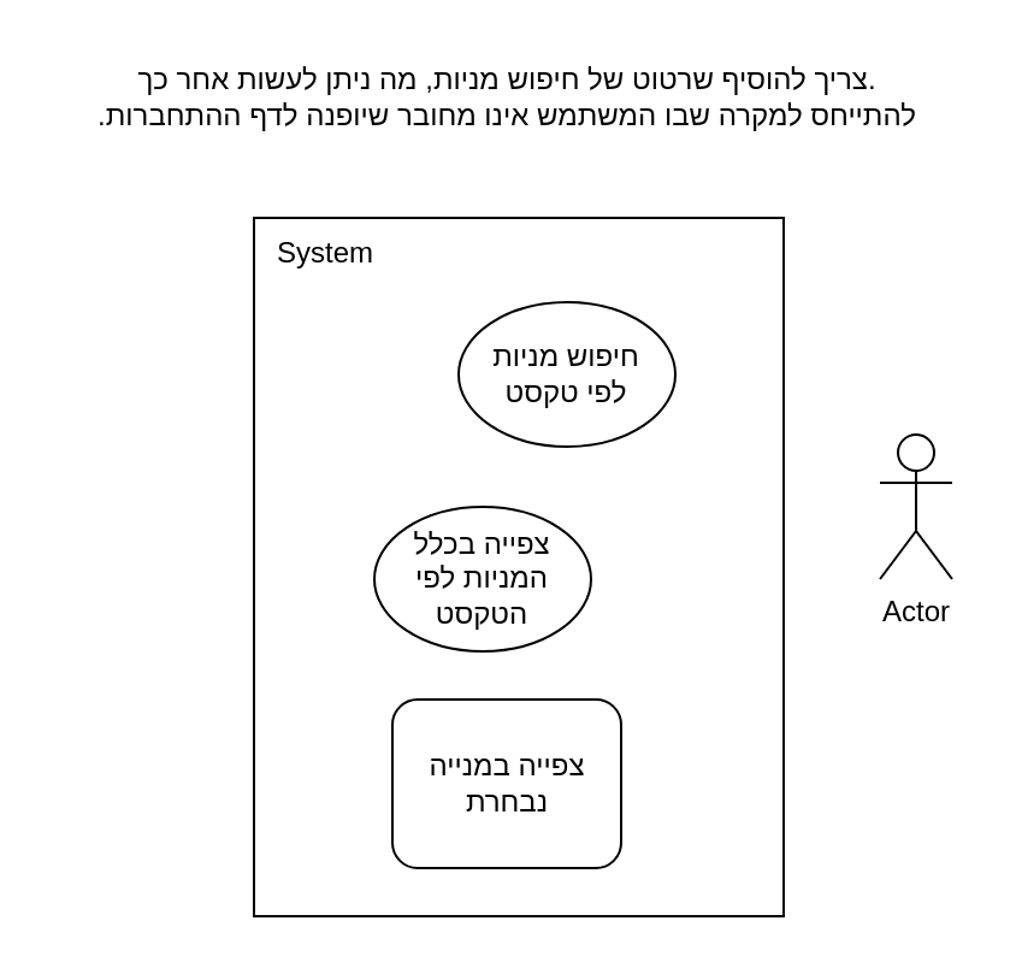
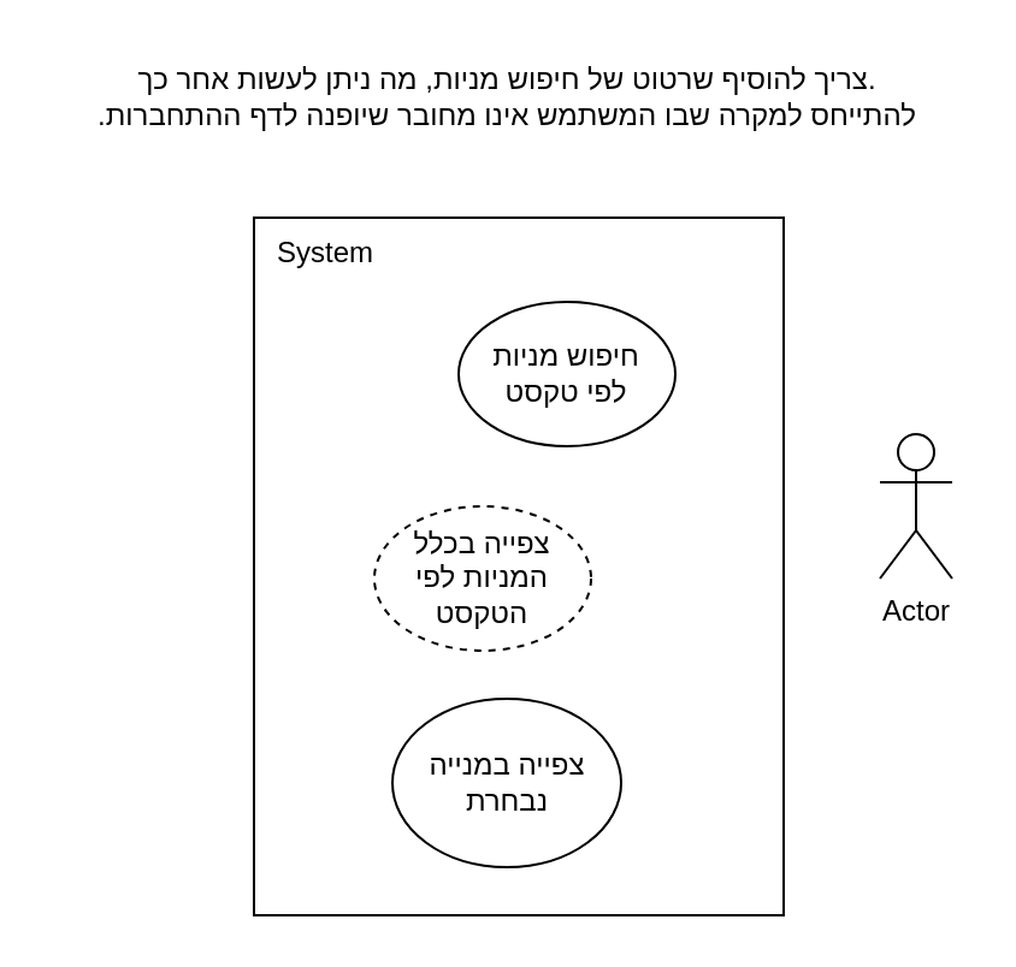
  <mxCell id="0" />
  <mxCell id="1" parent="0" />
  <mxCell id="2" value="צריך להוסיף שרטוט של חיפוש מניות, מה ניתן לעשות אחר כך.&lt;br&gt;.להתייחס למקרה שבו המשתמש אינו מחובר שיופנה לדף ההתחברות" style="text;html=1;align=center;verticalAlign=middle;resizable=0;points=[];autosize=1;strokeColor=none;fillColor=none;" parent="1" vertex="1"><mxGeometry x="20" y="20" width="380" height="40" as="geometry" /></mxCell>
  <mxCell id="3" value="" style="rounded=0;whiteSpace=wrap;html=1;" vertex="1" parent="1"><mxGeometry x="105" y="90" width="220" height="290" as="geometry" /></mxCell>
  <mxCell id="4" value="System" style="text;html=1;strokeColor=none;fillColor=none;align=center;verticalAlign=middle;whiteSpace=wrap;rounded=0;" vertex="1" parent="1"><mxGeometry x="105" y="90" width="60" height="30" as="geometry" /></mxCell>
  <mxCell id="5" value="Actor" style="shape=umlActor;verticalLabelPosition=bottom;verticalAlign=top;html=1;outlineConnect=0;" vertex="1" parent="1"><mxGeometry x="365" y="180" width="30" height="60" as="geometry" /></mxCell>
  <mxCell id="6" value="חיפוש מניות&lt;br&gt;לפי טקסט" style="ellipse;whiteSpace=wrap;html=1;" vertex="1" parent="1"><mxGeometry x="190" y="125" width="90" height="60" as="geometry" /></mxCell>
- <mxCell id="7" value="צפייה בכלל&lt;br&gt;המניות לפי הטקסט" style="ellipse;whiteSpace=wrap;html=1;" vertex="1" parent="1"><mxGeometry x="155" y="210" width="90" height="60" as="geometry" /></mxCell>
- <mxCell id="8" value="צפייה במנייה&lt;br&gt;נבחרת" style="whiteSpace=wrap;html=1;rounded=1;" vertex="1" parent="1"><mxGeometry x="162.5" y="290" width="95" height="70" as="geometry" /></mxCell>
+ <mxCell id="7" value="צפייה בכלל&lt;br&gt;המניות לפי הטקסט" style="ellipse;whiteSpace=wrap;html=1;dashed=1;" vertex="1" parent="1"><mxGeometry x="155" y="210" width="90" height="60" as="geometry" /></mxCell>
+ <mxCell id="8" value="צפייה במנייה&lt;br&gt;נבחרת" style="ellipse;whiteSpace=wrap;html=1;" vertex="1" parent="1"><mxGeometry x="162.5" y="290" width="95" height="70" as="geometry" /></mxCell>
